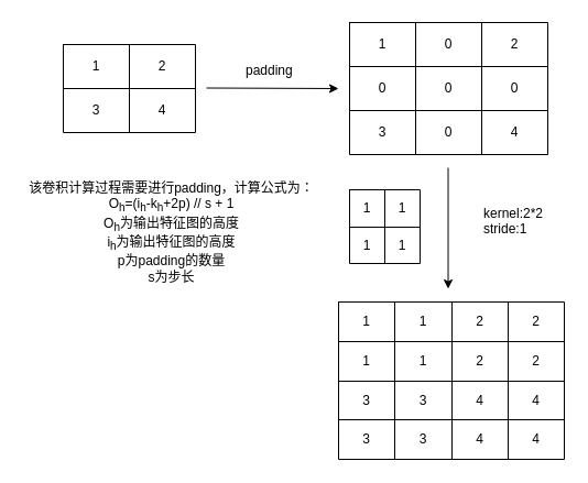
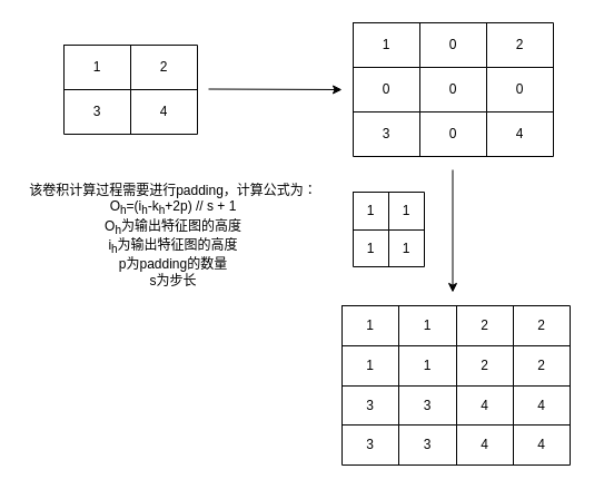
  <mxCell id="0" />
  <mxCell id="1" parent="0" />
- <mxCell id="2" value="&amp;nbsp; &amp;nbsp;padding" style="text;whiteSpace=wrap;html=1;" vertex="1" parent="1"><mxGeometry x="210.5" y="50" width="70" height="30" as="geometry" /></mxCell>
  <mxCell id="3" value="" style="shape=table;html=1;whiteSpace=wrap;startSize=0;container=1;collapsible=0;childLayout=tableLayout;" vertex="1" parent="1"><mxGeometry x="57" y="40" width="120" height="80" as="geometry" /></mxCell>
  <mxCell id="4" value="" style="shape=partialRectangle;html=1;whiteSpace=wrap;collapsible=0;dropTarget=0;pointerEvents=0;fillColor=none;top=0;left=0;bottom=0;right=0;points=[[0,0.5],[1,0.5]];portConstraint=eastwest;" vertex="1" parent="3"><mxGeometry width="120" height="40" as="geometry" /></mxCell>
  <mxCell id="5" value="1" style="shape=partialRectangle;html=1;whiteSpace=wrap;connectable=0;overflow=hidden;fillColor=none;top=0;left=0;bottom=0;right=0;" vertex="1" parent="4"><mxGeometry width="60" height="40" as="geometry" /></mxCell>
  <mxCell id="6" value="2" style="shape=partialRectangle;html=1;whiteSpace=wrap;connectable=0;overflow=hidden;fillColor=none;top=0;left=0;bottom=0;right=0;" vertex="1" parent="4"><mxGeometry x="60" width="60" height="40" as="geometry" /></mxCell>
  <mxCell id="7" value="" style="shape=partialRectangle;html=1;whiteSpace=wrap;collapsible=0;dropTarget=0;pointerEvents=0;fillColor=none;top=0;left=0;bottom=0;right=0;points=[[0,0.5],[1,0.5]];portConstraint=eastwest;" vertex="1" parent="3"><mxGeometry y="40" width="120" height="40" as="geometry" /></mxCell>
  <mxCell id="8" value="3" style="shape=partialRectangle;html=1;whiteSpace=wrap;connectable=0;overflow=hidden;fillColor=none;top=0;left=0;bottom=0;right=0;" vertex="1" parent="7"><mxGeometry width="60" height="40" as="geometry" /></mxCell>
  <mxCell id="9" value="4" style="shape=partialRectangle;html=1;whiteSpace=wrap;connectable=0;overflow=hidden;fillColor=none;top=0;left=0;bottom=0;right=0;" vertex="1" parent="7"><mxGeometry x="60" width="60" height="40" as="geometry" /></mxCell>
  <mxCell id="10" value="" style="endArrow=classic;html=1;" edge="1" parent="1"><mxGeometry width="50" height="50" relative="1" as="geometry"><mxPoint x="187" y="79.5" as="sourcePoint" /><mxPoint x="307" y="80" as="targetPoint" /><Array as="points" /></mxGeometry></mxCell>
  <mxCell id="11" value="" style="shape=table;html=1;whiteSpace=wrap;startSize=0;container=1;collapsible=0;childLayout=tableLayout;" vertex="1" parent="1"><mxGeometry x="317" y="20" width="180" height="120" as="geometry" /></mxCell>
  <mxCell id="12" value="" style="shape=partialRectangle;html=1;whiteSpace=wrap;collapsible=0;dropTarget=0;pointerEvents=0;fillColor=none;top=0;left=0;bottom=0;right=0;points=[[0,0.5],[1,0.5]];portConstraint=eastwest;" vertex="1" parent="11"><mxGeometry width="180" height="40" as="geometry" /></mxCell>
  <mxCell id="13" value="1" style="shape=partialRectangle;html=1;whiteSpace=wrap;connectable=0;overflow=hidden;fillColor=none;top=0;left=0;bottom=0;right=0;" vertex="1" parent="12"><mxGeometry width="60" height="40" as="geometry" /></mxCell>
  <mxCell id="14" value="0" style="shape=partialRectangle;html=1;whiteSpace=wrap;connectable=0;overflow=hidden;fillColor=none;top=0;left=0;bottom=0;right=0;" vertex="1" parent="12"><mxGeometry x="60" width="60" height="40" as="geometry" /></mxCell>
  <mxCell id="15" value="2" style="shape=partialRectangle;html=1;whiteSpace=wrap;connectable=0;overflow=hidden;fillColor=none;top=0;left=0;bottom=0;right=0;" vertex="1" parent="12"><mxGeometry x="120" width="60" height="40" as="geometry" /></mxCell>
  <mxCell id="16" value="" style="shape=partialRectangle;html=1;whiteSpace=wrap;collapsible=0;dropTarget=0;pointerEvents=0;fillColor=none;top=0;left=0;bottom=0;right=0;points=[[0,0.5],[1,0.5]];portConstraint=eastwest;" vertex="1" parent="11"><mxGeometry y="40" width="180" height="40" as="geometry" /></mxCell>
  <mxCell id="17" value="0" style="shape=partialRectangle;html=1;whiteSpace=wrap;connectable=0;overflow=hidden;fillColor=none;top=0;left=0;bottom=0;right=0;" vertex="1" parent="16"><mxGeometry width="60" height="40" as="geometry" /></mxCell>
  <mxCell id="18" value="0" style="shape=partialRectangle;html=1;whiteSpace=wrap;connectable=0;overflow=hidden;fillColor=none;top=0;left=0;bottom=0;right=0;" vertex="1" parent="16"><mxGeometry x="60" width="60" height="40" as="geometry" /></mxCell>
  <mxCell id="19" value="0" style="shape=partialRectangle;html=1;whiteSpace=wrap;connectable=0;overflow=hidden;fillColor=none;top=0;left=0;bottom=0;right=0;" vertex="1" parent="16"><mxGeometry x="120" width="60" height="40" as="geometry" /></mxCell>
  <mxCell id="20" value="" style="shape=partialRectangle;html=1;whiteSpace=wrap;collapsible=0;dropTarget=0;pointerEvents=0;fillColor=none;top=0;left=0;bottom=0;right=0;points=[[0,0.5],[1,0.5]];portConstraint=eastwest;" vertex="1" parent="11"><mxGeometry y="80" width="180" height="40" as="geometry" /></mxCell>
  <mxCell id="21" value="3" style="shape=partialRectangle;html=1;whiteSpace=wrap;connectable=0;overflow=hidden;fillColor=none;top=0;left=0;bottom=0;right=0;" vertex="1" parent="20"><mxGeometry width="60" height="40" as="geometry" /></mxCell>
  <mxCell id="22" value="0" style="shape=partialRectangle;html=1;whiteSpace=wrap;connectable=0;overflow=hidden;fillColor=none;top=0;left=0;bottom=0;right=0;" vertex="1" parent="20"><mxGeometry x="60" width="60" height="40" as="geometry" /></mxCell>
  <mxCell id="23" value="4" style="shape=partialRectangle;html=1;whiteSpace=wrap;connectable=0;overflow=hidden;fillColor=none;top=0;left=0;bottom=0;right=0;" vertex="1" parent="20"><mxGeometry x="120" width="60" height="40" as="geometry" /></mxCell>
  <mxCell id="24" value="" style="endArrow=classic;html=1;" edge="1" parent="1"><mxGeometry width="50" height="50" relative="1" as="geometry"><mxPoint x="406.5" y="152" as="sourcePoint" /><mxPoint x="406.5" y="262" as="targetPoint" /></mxGeometry></mxCell>
- <mxCell id="25" value="&amp;nbsp; &amp;nbsp;kernel:2*2&lt;br&gt;&amp;nbsp; &amp;nbsp;stride:1" style="text;whiteSpace=wrap;html=1;" vertex="1" parent="1"><mxGeometry x="427" y="180" width="70" height="40" as="geometry" /></mxCell>
  <mxCell id="26" value="" style="shape=table;html=1;whiteSpace=wrap;startSize=0;container=1;collapsible=0;childLayout=tableLayout;" vertex="1" parent="1"><mxGeometry x="317" y="172" width="64" height="67" as="geometry" /></mxCell>
  <mxCell id="27" value="" style="shape=partialRectangle;html=1;whiteSpace=wrap;collapsible=0;dropTarget=0;pointerEvents=0;fillColor=none;top=0;left=0;bottom=0;right=0;points=[[0,0.5],[1,0.5]];portConstraint=eastwest;" vertex="1" parent="26"><mxGeometry width="64" height="34" as="geometry" /></mxCell>
  <mxCell id="28" value="1" style="shape=partialRectangle;html=1;whiteSpace=wrap;connectable=0;overflow=hidden;fillColor=none;top=0;left=0;bottom=0;right=0;" vertex="1" parent="27"><mxGeometry width="32" height="34" as="geometry" /></mxCell>
  <mxCell id="29" value="1" style="shape=partialRectangle;html=1;whiteSpace=wrap;connectable=0;overflow=hidden;fillColor=none;top=0;left=0;bottom=0;right=0;" vertex="1" parent="27"><mxGeometry x="32" width="32" height="34" as="geometry" /></mxCell>
  <mxCell id="30" value="" style="shape=partialRectangle;html=1;whiteSpace=wrap;collapsible=0;dropTarget=0;pointerEvents=0;fillColor=none;top=0;left=0;bottom=0;right=0;points=[[0,0.5],[1,0.5]];portConstraint=eastwest;" vertex="1" parent="26"><mxGeometry y="34" width="64" height="33" as="geometry" /></mxCell>
  <mxCell id="31" value="1" style="shape=partialRectangle;html=1;whiteSpace=wrap;connectable=0;overflow=hidden;fillColor=none;top=0;left=0;bottom=0;right=0;" vertex="1" parent="30"><mxGeometry width="32" height="33" as="geometry" /></mxCell>
  <mxCell id="32" value="1" style="shape=partialRectangle;html=1;whiteSpace=wrap;connectable=0;overflow=hidden;fillColor=none;top=0;left=0;bottom=0;right=0;" vertex="1" parent="30"><mxGeometry x="32" width="32" height="33" as="geometry" /></mxCell>
  <mxCell id="33" value="" style="shape=table;html=1;whiteSpace=wrap;startSize=0;container=1;collapsible=0;childLayout=tableLayout;" vertex="1" parent="1"><mxGeometry x="307" y="274" width="205" height="143" as="geometry" /></mxCell>
  <mxCell id="34" value="" style="shape=partialRectangle;html=1;whiteSpace=wrap;collapsible=0;dropTarget=0;pointerEvents=0;fillColor=none;top=0;left=0;bottom=0;right=0;points=[[0,0.5],[1,0.5]];portConstraint=eastwest;" vertex="1" parent="33"><mxGeometry width="205" height="36" as="geometry" /></mxCell>
  <mxCell id="35" value="1" style="shape=partialRectangle;html=1;whiteSpace=wrap;connectable=0;overflow=hidden;fillColor=none;top=0;left=0;bottom=0;right=0;" vertex="1" parent="34"><mxGeometry width="51" height="36" as="geometry" /></mxCell>
  <mxCell id="36" value="1" style="shape=partialRectangle;html=1;whiteSpace=wrap;connectable=0;overflow=hidden;fillColor=none;top=0;left=0;bottom=0;right=0;" vertex="1" parent="34"><mxGeometry x="51" width="52" height="36" as="geometry" /></mxCell>
  <mxCell id="37" value="2" style="shape=partialRectangle;html=1;whiteSpace=wrap;connectable=0;overflow=hidden;fillColor=none;top=0;left=0;bottom=0;right=0;" vertex="1" parent="34"><mxGeometry x="103" width="51" height="36" as="geometry" /></mxCell>
  <mxCell id="38" value="2" style="shape=partialRectangle;html=1;whiteSpace=wrap;connectable=0;overflow=hidden;fillColor=none;top=0;left=0;bottom=0;right=0;" vertex="1" parent="34"><mxGeometry x="154" width="51" height="36" as="geometry" /></mxCell>
  <mxCell id="39" value="" style="shape=partialRectangle;html=1;whiteSpace=wrap;collapsible=0;dropTarget=0;pointerEvents=0;fillColor=none;top=0;left=0;bottom=0;right=0;points=[[0,0.5],[1,0.5]];portConstraint=eastwest;" vertex="1" parent="33"><mxGeometry y="36" width="205" height="36" as="geometry" /></mxCell>
  <mxCell id="40" value="1" style="shape=partialRectangle;html=1;whiteSpace=wrap;connectable=0;overflow=hidden;fillColor=none;top=0;left=0;bottom=0;right=0;" vertex="1" parent="39"><mxGeometry width="51" height="36" as="geometry" /></mxCell>
  <mxCell id="41" value="1" style="shape=partialRectangle;html=1;whiteSpace=wrap;connectable=0;overflow=hidden;fillColor=none;top=0;left=0;bottom=0;right=0;" vertex="1" parent="39"><mxGeometry x="51" width="52" height="36" as="geometry" /></mxCell>
  <mxCell id="42" value="2" style="shape=partialRectangle;html=1;whiteSpace=wrap;connectable=0;overflow=hidden;fillColor=none;top=0;left=0;bottom=0;right=0;" vertex="1" parent="39"><mxGeometry x="103" width="51" height="36" as="geometry" /></mxCell>
  <mxCell id="43" value="2" style="shape=partialRectangle;html=1;whiteSpace=wrap;connectable=0;overflow=hidden;fillColor=none;top=0;left=0;bottom=0;right=0;" vertex="1" parent="39"><mxGeometry x="154" width="51" height="36" as="geometry" /></mxCell>
  <mxCell id="44" value="" style="shape=partialRectangle;html=1;whiteSpace=wrap;collapsible=0;dropTarget=0;pointerEvents=0;fillColor=none;top=0;left=0;bottom=0;right=0;points=[[0,0.5],[1,0.5]];portConstraint=eastwest;" vertex="1" parent="33"><mxGeometry y="72" width="205" height="35" as="geometry" /></mxCell>
  <mxCell id="45" value="3" style="shape=partialRectangle;html=1;whiteSpace=wrap;connectable=0;overflow=hidden;fillColor=none;top=0;left=0;bottom=0;right=0;" vertex="1" parent="44"><mxGeometry width="51" height="35" as="geometry" /></mxCell>
  <mxCell id="46" value="3" style="shape=partialRectangle;html=1;whiteSpace=wrap;connectable=0;overflow=hidden;fillColor=none;top=0;left=0;bottom=0;right=0;" vertex="1" parent="44"><mxGeometry x="51" width="52" height="35" as="geometry" /></mxCell>
  <mxCell id="47" value="4" style="shape=partialRectangle;html=1;whiteSpace=wrap;connectable=0;overflow=hidden;fillColor=none;top=0;left=0;bottom=0;right=0;" vertex="1" parent="44"><mxGeometry x="103" width="51" height="35" as="geometry" /></mxCell>
  <mxCell id="48" value="4" style="shape=partialRectangle;html=1;whiteSpace=wrap;connectable=0;overflow=hidden;fillColor=none;top=0;left=0;bottom=0;right=0;" vertex="1" parent="44"><mxGeometry x="154" width="51" height="35" as="geometry" /></mxCell>
  <mxCell id="49" value="" style="shape=partialRectangle;html=1;whiteSpace=wrap;collapsible=0;dropTarget=0;pointerEvents=0;fillColor=none;top=0;left=0;bottom=0;right=0;points=[[0,0.5],[1,0.5]];portConstraint=eastwest;" vertex="1" parent="33"><mxGeometry y="107" width="205" height="36" as="geometry" /></mxCell>
  <mxCell id="50" value="3" style="shape=partialRectangle;html=1;whiteSpace=wrap;connectable=0;overflow=hidden;fillColor=none;top=0;left=0;bottom=0;right=0;" vertex="1" parent="49"><mxGeometry width="51" height="36" as="geometry" /></mxCell>
  <mxCell id="51" value="3" style="shape=partialRectangle;html=1;whiteSpace=wrap;connectable=0;overflow=hidden;fillColor=none;top=0;left=0;bottom=0;right=0;" vertex="1" parent="49"><mxGeometry x="51" width="52" height="36" as="geometry" /></mxCell>
  <mxCell id="52" value="4" style="shape=partialRectangle;html=1;whiteSpace=wrap;connectable=0;overflow=hidden;fillColor=none;top=0;left=0;bottom=0;right=0;" vertex="1" parent="49"><mxGeometry x="103" width="51" height="36" as="geometry" /></mxCell>
  <mxCell id="53" value="4" style="shape=partialRectangle;html=1;whiteSpace=wrap;connectable=0;overflow=hidden;fillColor=none;top=0;left=0;bottom=0;right=0;" vertex="1" parent="49"><mxGeometry x="154" width="51" height="36" as="geometry" /></mxCell>
  <mxCell id="54" value="该卷积计算过程需要进行padding，计算公式为：&lt;br&gt;O&lt;sub&gt;h&lt;/sub&gt;=(i&lt;sub&gt;h&lt;/sub&gt;-k&lt;sub&gt;h&lt;/sub&gt;+2p) // s + 1&lt;br&gt;O&lt;sub&gt;h&lt;/sub&gt;为输出特征图的高度&lt;br&gt;i&lt;sub&gt;h&lt;/sub&gt;为输出特征图的高度&lt;br&gt;p为padding的数量&lt;br&gt;s为步长" style="text;html=1;align=center;verticalAlign=middle;resizable=0;points=[];autosize=1;" vertex="1" parent="1"><mxGeometry x="20" y="163" width="269" height="96" as="geometry" /></mxCell>
